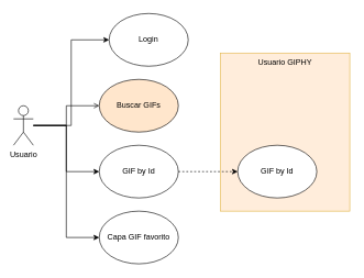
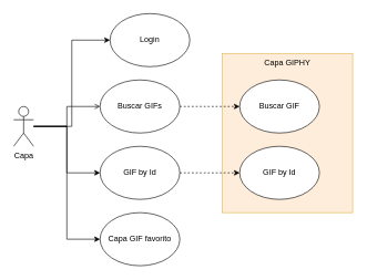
  <mxCell id="0" />
  <mxCell id="1" parent="0" />
  <mxCell id="2" value="Login" style="ellipse;whiteSpace=wrap;html=1;" vertex="1" parent="1"><mxGeometry x="165" y="20" width="120" height="80" as="geometry" /></mxCell>
- <mxCell id="3" value="Buscar GIFs" style="ellipse;whiteSpace=wrap;html=1;fillColor=#ffe6cc;" vertex="1" parent="1"><mxGeometry x="150" y="120" width="120" height="80" as="geometry" /></mxCell>
+ <mxCell id="3" value="Buscar GIFs" style="ellipse;whiteSpace=wrap;html=1;" vertex="1" parent="1"><mxGeometry x="150" y="120" width="120" height="80" as="geometry" /></mxCell>
  <mxCell id="4" value="GIF by Id" style="ellipse;whiteSpace=wrap;html=1;" vertex="1" parent="1"><mxGeometry x="150" y="220" width="120" height="80" as="geometry" /></mxCell>
  <mxCell id="5" value="Capa GIF favorito" style="ellipse;whiteSpace=wrap;html=1;" vertex="1" parent="1"><mxGeometry x="150" y="320" width="120" height="80" as="geometry" /></mxCell>
  <mxCell id="6" style="edgeStyle=orthogonalEdgeStyle;rounded=0;orthogonalLoop=1;jettySize=auto;html=1;entryX=0;entryY=0.5;entryDx=0;entryDy=0;" edge="1" parent="1" source="11" target="2"><mxGeometry relative="1" as="geometry" /></mxCell>
  <mxCell id="7" style="edgeStyle=orthogonalEdgeStyle;rounded=0;orthogonalLoop=1;jettySize=auto;html=1;entryX=0;entryY=0.5;entryDx=0;entryDy=0;endArrow=open;" edge="1" parent="1" source="11" target="3"><mxGeometry relative="1" as="geometry" /></mxCell>
  <mxCell id="8" style="edgeStyle=orthogonalEdgeStyle;rounded=0;orthogonalLoop=1;jettySize=auto;html=1;entryX=0;entryY=0.5;entryDx=0;entryDy=0;" edge="1" parent="1" source="11" target="4"><mxGeometry relative="1" as="geometry" /></mxCell>
- <mxCell id="9" value="Usuario GIPHY" style="rounded=0;whiteSpace=wrap;html=1;fillColor=#ffe6cc;strokeColor=#d79b00;opacity=70;align=center;verticalAlign=top;" vertex="1" parent="1"><mxGeometry x="334" y="80" width="196" height="240" as="geometry" /></mxCell>
+ <mxCell id="9" value="Capa GIPHY" style="rounded=0;whiteSpace=wrap;html=1;fillColor=#ffe6cc;strokeColor=#d79b00;opacity=70;align=center;verticalAlign=top;" vertex="1" parent="1"><mxGeometry x="334" y="80" width="196" height="240" as="geometry" /></mxCell>
  <mxCell id="10" style="edgeStyle=orthogonalEdgeStyle;rounded=0;orthogonalLoop=1;jettySize=auto;html=1;entryX=0;entryY=0.5;entryDx=0;entryDy=0;" edge="1" parent="1" source="11" target="5"><mxGeometry relative="1" as="geometry" /></mxCell>
- <mxCell id="11" value="Usuario" style="shape=umlActor;verticalLabelPosition=bottom;verticalAlign=top;html=1;outlineConnect=0;" vertex="1" parent="1"><mxGeometry x="20" y="160" width="30" height="60" as="geometry" /></mxCell>
+ <mxCell id="11" value="Capa" style="shape=umlActor;verticalLabelPosition=bottom;verticalAlign=top;html=1;outlineConnect=0;" vertex="1" parent="1"><mxGeometry x="20" y="160" width="30" height="60" as="geometry" /></mxCell>
  <mxCell id="12" value="GIF by Id" style="ellipse;whiteSpace=wrap;html=1;" vertex="1" parent="1"><mxGeometry x="360" y="220" width="120" height="80" as="geometry" /></mxCell>
+ <mxCell id="13" value="Buscar GIF" style="ellipse;whiteSpace=wrap;html=1;" vertex="1" parent="1"><mxGeometry x="360" y="120" width="120" height="80" as="geometry" /></mxCell>
+ <mxCell id="14" style="edgeStyle=orthogonalEdgeStyle;rounded=0;orthogonalLoop=1;jettySize=auto;html=1;entryX=0;entryY=0.5;entryDx=0;entryDy=0;dashed=1;" edge="1" parent="1" source="3" target="13"><mxGeometry relative="1" as="geometry" /></mxCell>
  <mxCell id="15" style="edgeStyle=orthogonalEdgeStyle;rounded=0;orthogonalLoop=1;jettySize=auto;html=1;entryX=0;entryY=0.5;entryDx=0;entryDy=0;dashed=1;" edge="1" parent="1" source="4" target="12"><mxGeometry relative="1" as="geometry"><Array as="points"><mxPoint x="300" y="260" /><mxPoint x="300" y="260" /></Array></mxGeometry></mxCell>
